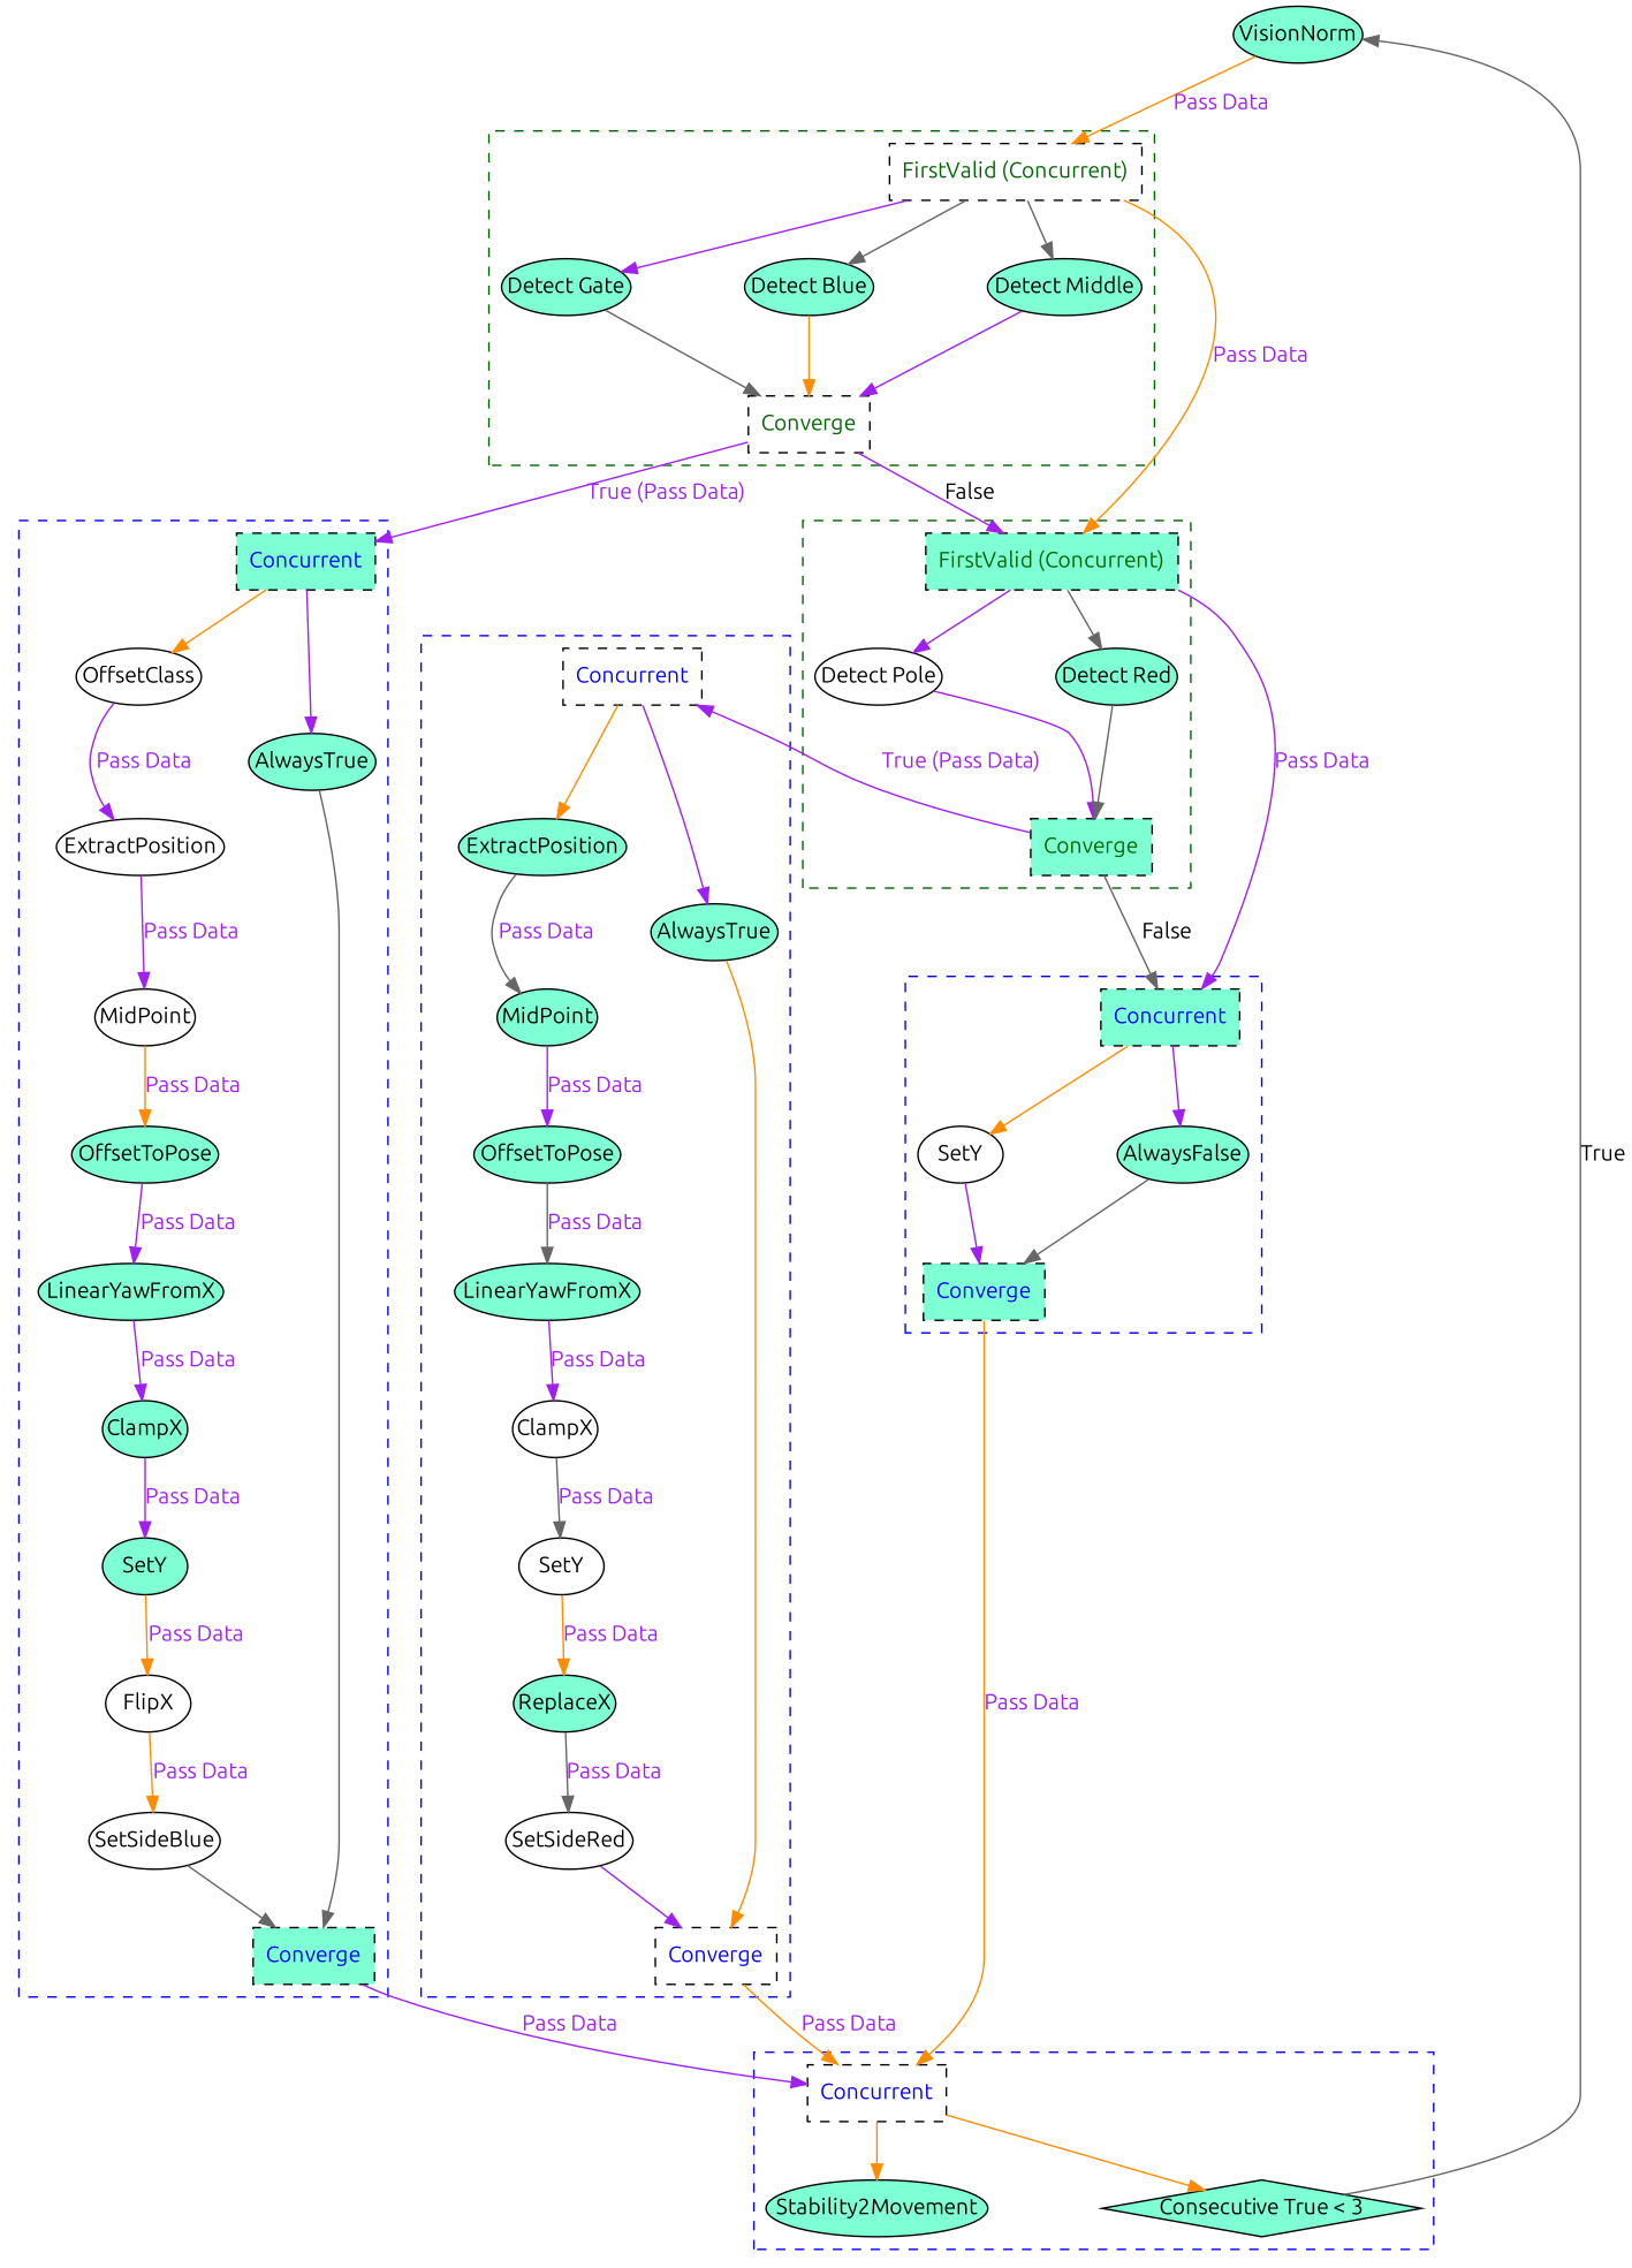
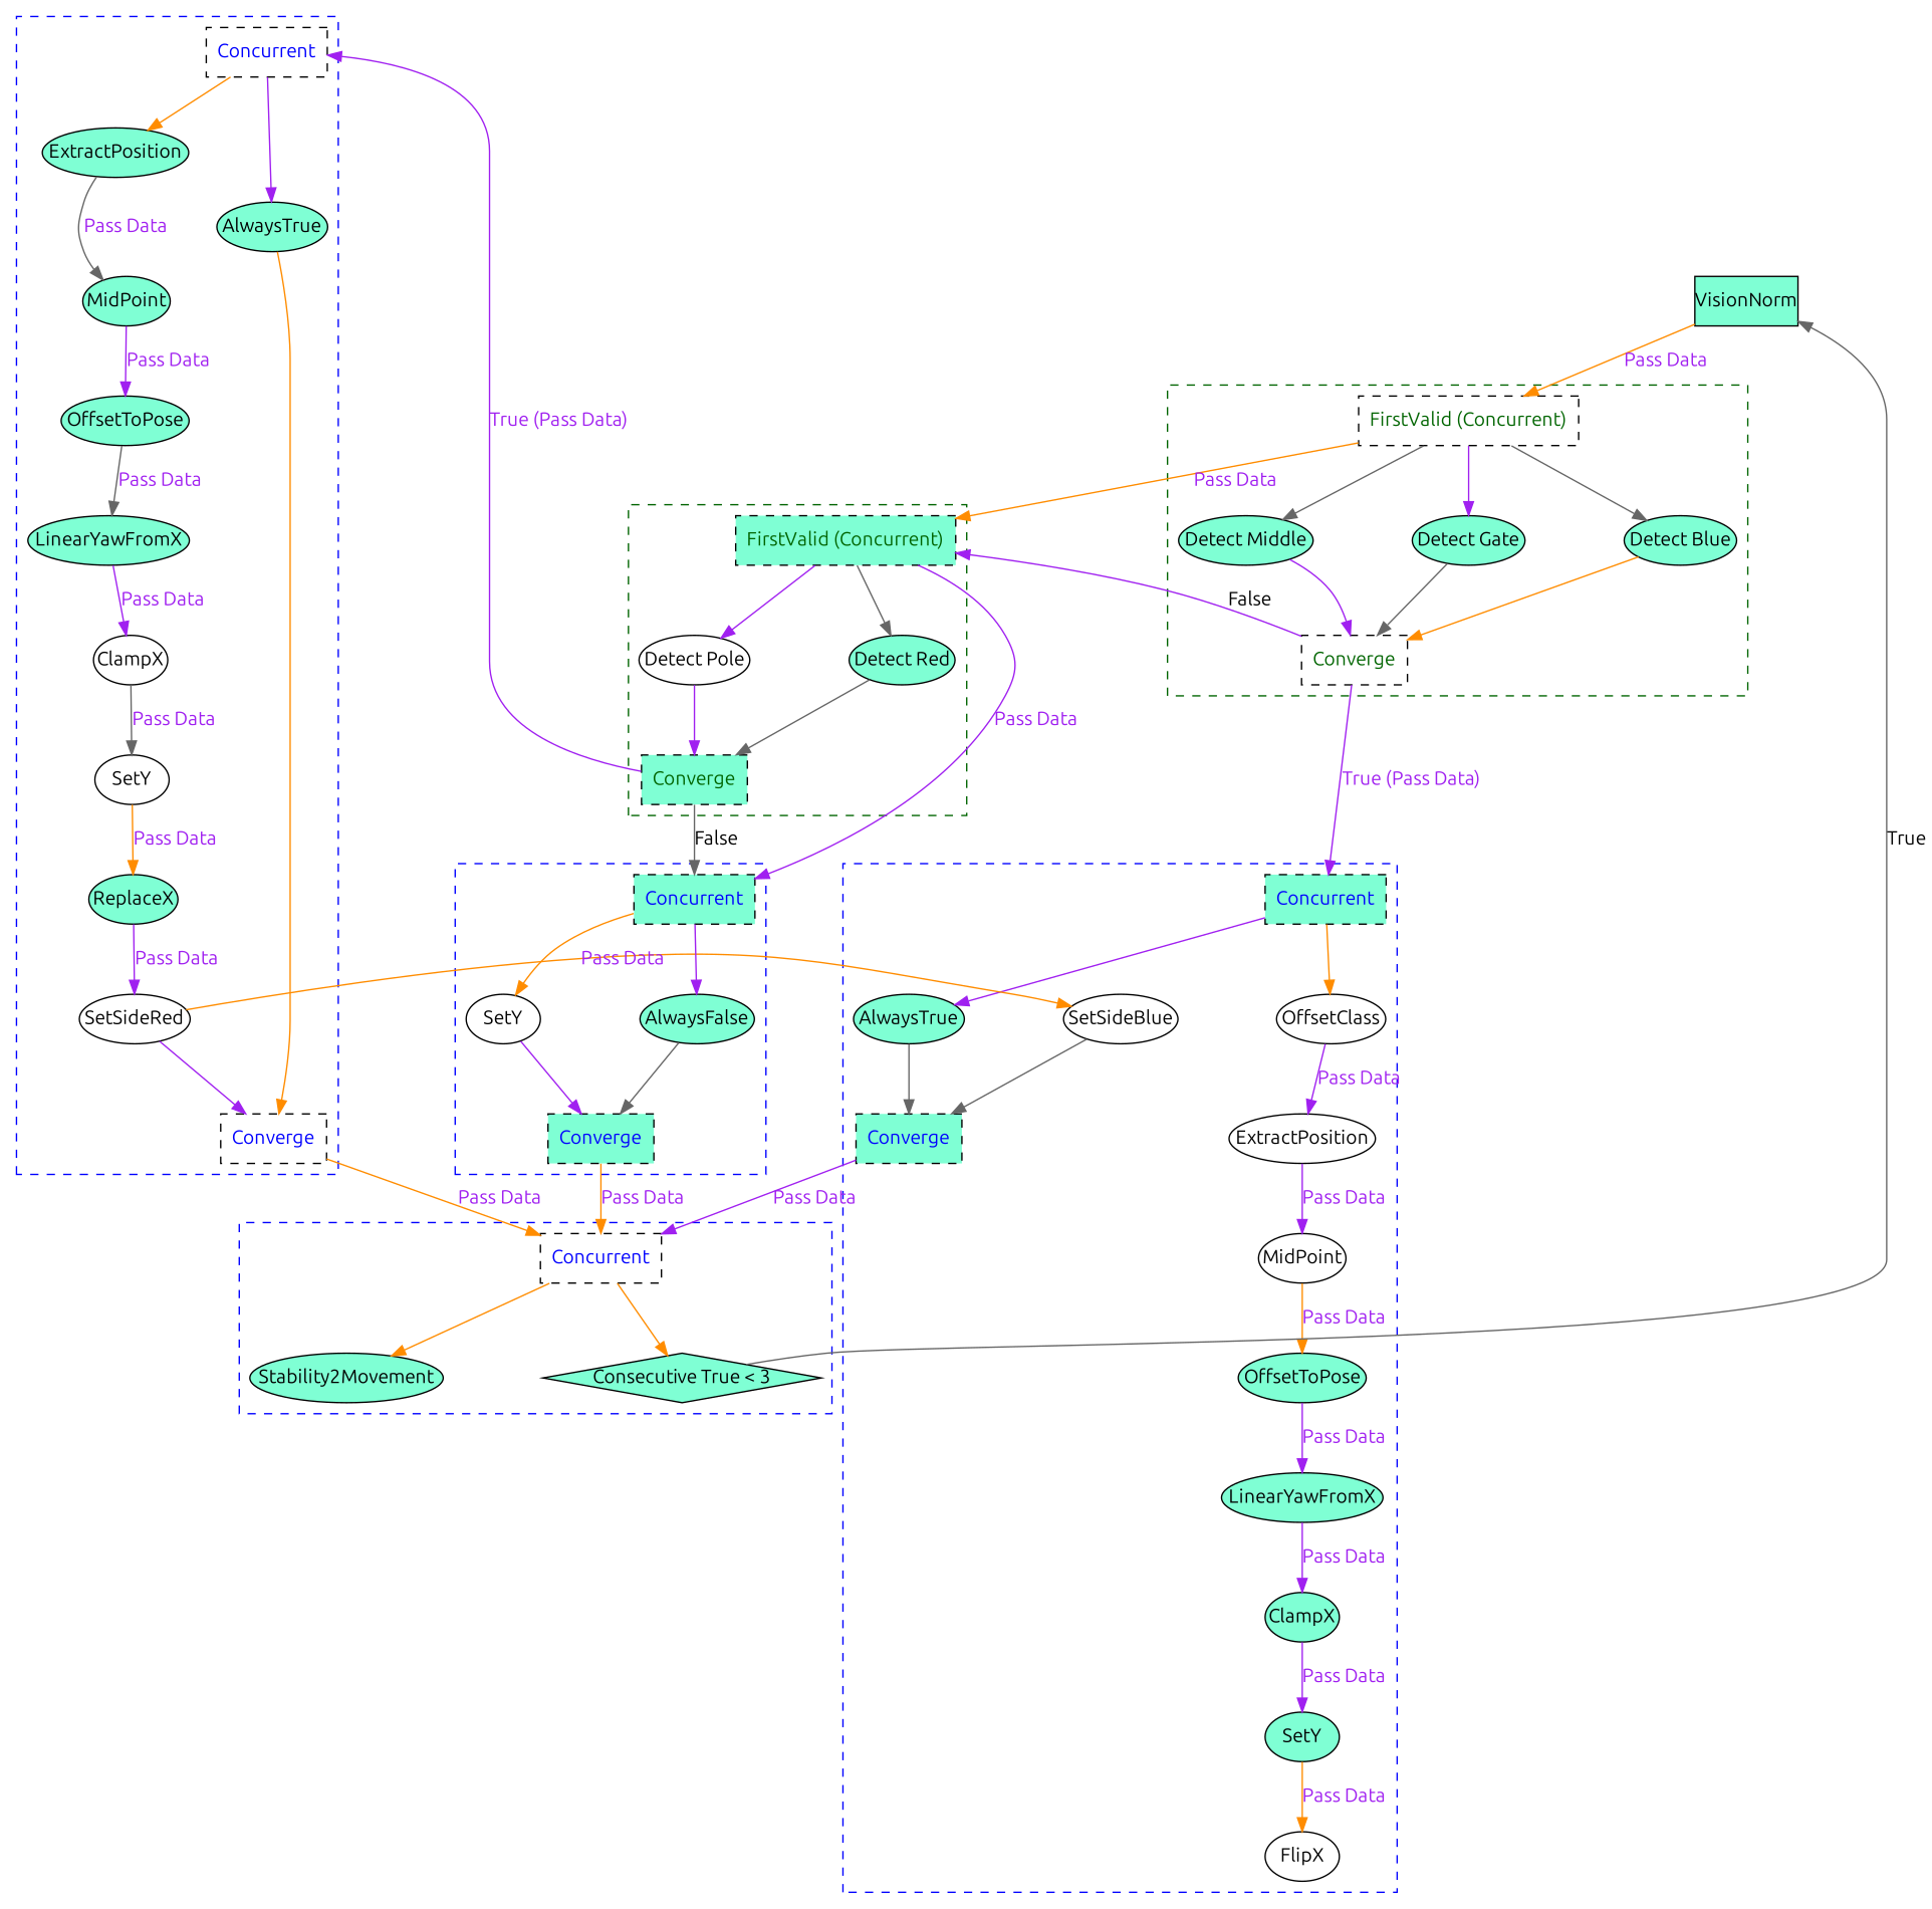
  digraph {
    fontname=Ubuntu
    nodesep=1.0
    splines=true
    node [fillcolor=aquamarine fontname=Ubuntu margin=0 style=filled]
    edge [color=purple fontname=Ubuntu]
    n1 [fillcolor=white label=FlipX]
    n2 [fillcolor=white label=SetSideBlue]
    n3 [fontcolor=blue label=Converge shape=box style="dashed,filled" margin=""]
    n4 [label=SetY]
    n5 [label=ClampX]
    n6 [label=LinearYawFromX]
    n7 [label=OffsetToPose]
    n8 [fillcolor=white label=MidPoint]
    n9 [fillcolor=white label=ExtractPosition]
    n10 [fillcolor=white label=OffsetClass]
    n11 [fontcolor=blue label=Concurrent shape=box style="dashed,filled" margin=""]
    n12 [label=AlwaysTrue]
    n13 [label=ReplaceX]
    n14 [fillcolor=white label=SetSideRed]
    n15 [fillcolor=white fontcolor=blue label=Converge shape=box style="dashed,filled" margin=""]
    n16 [fillcolor=white label=SetY]
    n17 [fillcolor=white label=ClampX]
    n18 [label=LinearYawFromX]
    n19 [label=OffsetToPose]
    n20 [label=MidPoint]
    n21 [label=ExtractPosition]
    n22 [fillcolor=white fontcolor=blue label=Concurrent shape=box style="dashed,filled" margin=""]
    n23 [label=AlwaysTrue]
    n24 [fontcolor=blue label=Concurrent shape=box style="dashed,filled" margin=""]
    n25 [fillcolor=white label=SetY]
    n26 [label=AlwaysFalse]
    n27 [fontcolor=blue label=Converge shape=box style="dashed,filled" margin=""]
    n28 [fontcolor=darkgreen label=Converge shape=box style="dashed,filled" margin=""]
    n29 [fontcolor=darkgreen label="FirstValid (Concurrent)" shape=box style="dashed,filled" margin=""]
    n30 [fillcolor=white label="Detect Pole"]
    n31 [label="Detect Red"]
    n32 [fillcolor=white fontcolor=darkgreen label=Converge shape=box style="dashed,filled" margin=""]
    n33 [fillcolor=white fontcolor=darkgreen label="FirstValid (Concurrent)" shape=box style="dashed,filled" margin=""]
    n34 [label="Detect Gate"]
    n35 [label="Detect Blue"]
    n36 [label="Detect Middle"]
    n37 [label="Consecutive True < 3" shape=diamond]
    n38 [fillcolor=white fontcolor=blue label=Concurrent shape=box style="dashed,filled" margin=""]
    n39 [label=Stability2Movement]
-   n40 [label=VisionNorm]
+   n40 [label=VisionNorm shape=box]
    subgraph cluster_1 {
      color=blue
      style=dashed
      n1
      n2
      n3
      n4
      n5
      n6
      n7
      n8
      n9
      n10
      n11
      n12
    }
    subgraph cluster_2 {
      color=blue
      style=dashed
      n13
      n14
      n15
      n16
      n17
      n18
      n19
      n20
      n21
      n22
      n23
    }
    subgraph cluster_3 {
      color=blue
      style=dashed
      n24
      n25
      n26
      n27
    }
    subgraph cluster_4 {
      color=darkgreen
      style=dashed
      n28
      n29
      n30
      n31
    }
    subgraph cluster_5 {
      color=darkgreen
      style=dashed
      n32
      n33
      n34
      n35
      n36
    }
    subgraph cluster_6 {
      color=blue
      style=dashed
      n37
      n38
      n39
    }
-   n1 -> n2 [color=darkorange fontcolor=purple label="Pass Data"]
+   n14 -> n2 [color=darkorange fontcolor=purple label="Pass Data"]
    n2 -> n3 [color=gray40]
    n3 -> n38 [fontcolor=purple label="Pass Data"]
    n4 -> n1 [color=darkorange fontcolor=purple label="Pass Data"]
    n5 -> n4 [fontcolor=purple label="Pass Data"]
    n6 -> n5 [fontcolor=purple label="Pass Data"]
    n7 -> n6 [fontcolor=purple label="Pass Data"]
    n8 -> n7 [color=darkorange fontcolor=purple label="Pass Data"]
    n9 -> n8 [fontcolor=purple label="Pass Data"]
    n10 -> n9 [fontcolor=purple label="Pass Data"]
    n11 -> n10 [color=darkorange]
    n11 -> n12
    n12 -> n3 [color=gray40]
-   n13 -> n14 [color=gray40 fontcolor=purple label="Pass Data"]
+   n13 -> n14 [fontcolor=purple label="Pass Data"]
    n14 -> n15
    n15 -> n38 [color=darkorange fontcolor=purple label="Pass Data"]
    n16 -> n13 [color=darkorange fontcolor=purple label="Pass Data"]
    n17 -> n16 [color=gray40 fontcolor=purple label="Pass Data"]
    n18 -> n17 [fontcolor=purple label="Pass Data"]
    n19 -> n18 [color=gray40 fontcolor=purple label="Pass Data"]
    n20 -> n19 [fontcolor=purple label="Pass Data"]
    n21 -> n20 [color=gray40 fontcolor=purple label="Pass Data"]
    n22 -> n21 [color=darkorange]
    n22 -> n23
    n23 -> n15 [color=darkorange]
    n24 -> n25 [color=darkorange]
    n24 -> n26
    n25 -> n27
    n26 -> n27 [color=gray40]
    n27 -> n38 [color=darkorange fontcolor=purple label="Pass Data"]
    n28 -> n22 [fontcolor=purple label="True (Pass Data)"]
    n28 -> n24 [color=gray40 label=False]
    n29 -> n24 [fontcolor=purple label="Pass Data"]
    n29 -> n30
    n29 -> n31 [color=gray40]
    n30 -> n28
    n31 -> n28 [color=gray40]
    n32 -> n11 [fontcolor=purple label="True (Pass Data)"]
    n32 -> n29 [label=False]
    n33 -> n29 [color=darkorange fontcolor=purple label="Pass Data"]
    n33 -> n34
    n33 -> n35 [color=gray40]
    n33 -> n36 [color=gray40]
    n34 -> n32 [color=gray40]
    n35 -> n32 [color=darkorange]
    n36 -> n32
    n37 -> n40 [color=gray40 label=True]
    n38 -> n37 [color=darkorange]
    n38 -> n39 [color=darkorange]
    n40 -> n33 [color=darkorange fontcolor=purple label="Pass Data"]
  }
